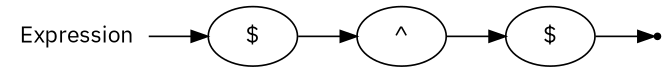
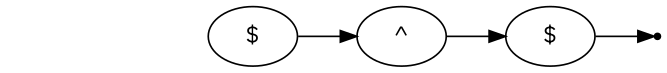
  digraph {
    rankdir=LR
    fontname="IBM Plex Sans"
    node [fontname="IBM Plex Sans" shape=oval]
    edge [fontname="IBM Plex Sans"]
-   n1 [label=Expression shape=plaintext]
    n2 [label="$"]
    end [shape=point]
    n4 [label="^"]
    n5 [label="$"]
-   n1 -> n2
    n2 -> n4
    n4 -> n5
    n5 -> end
  }
